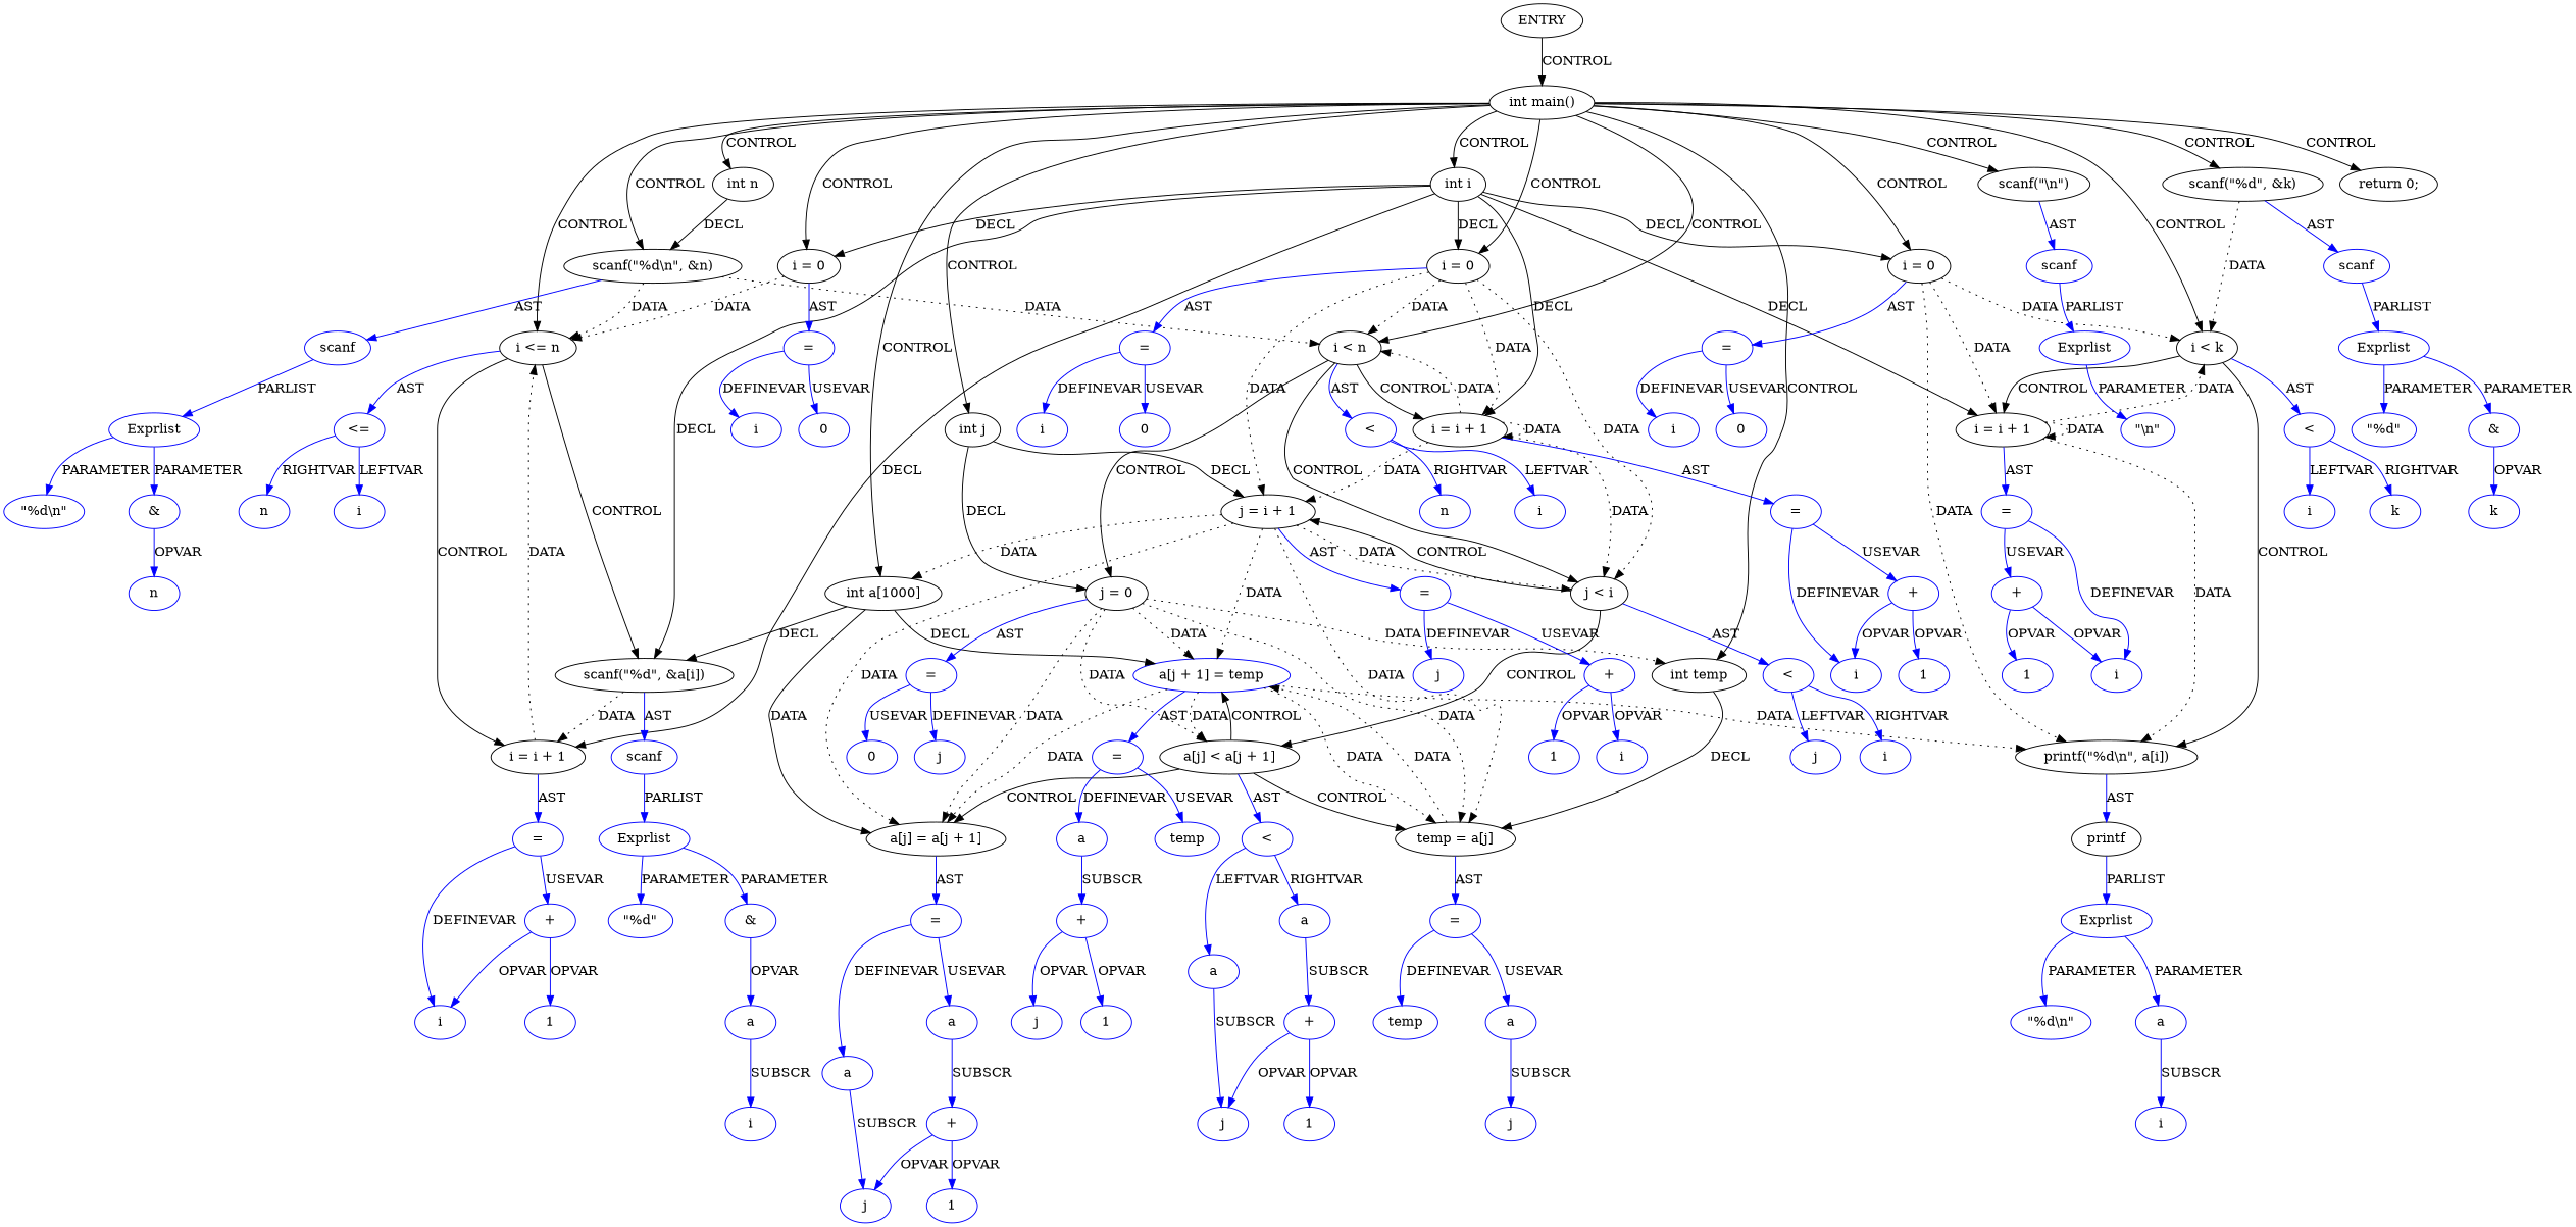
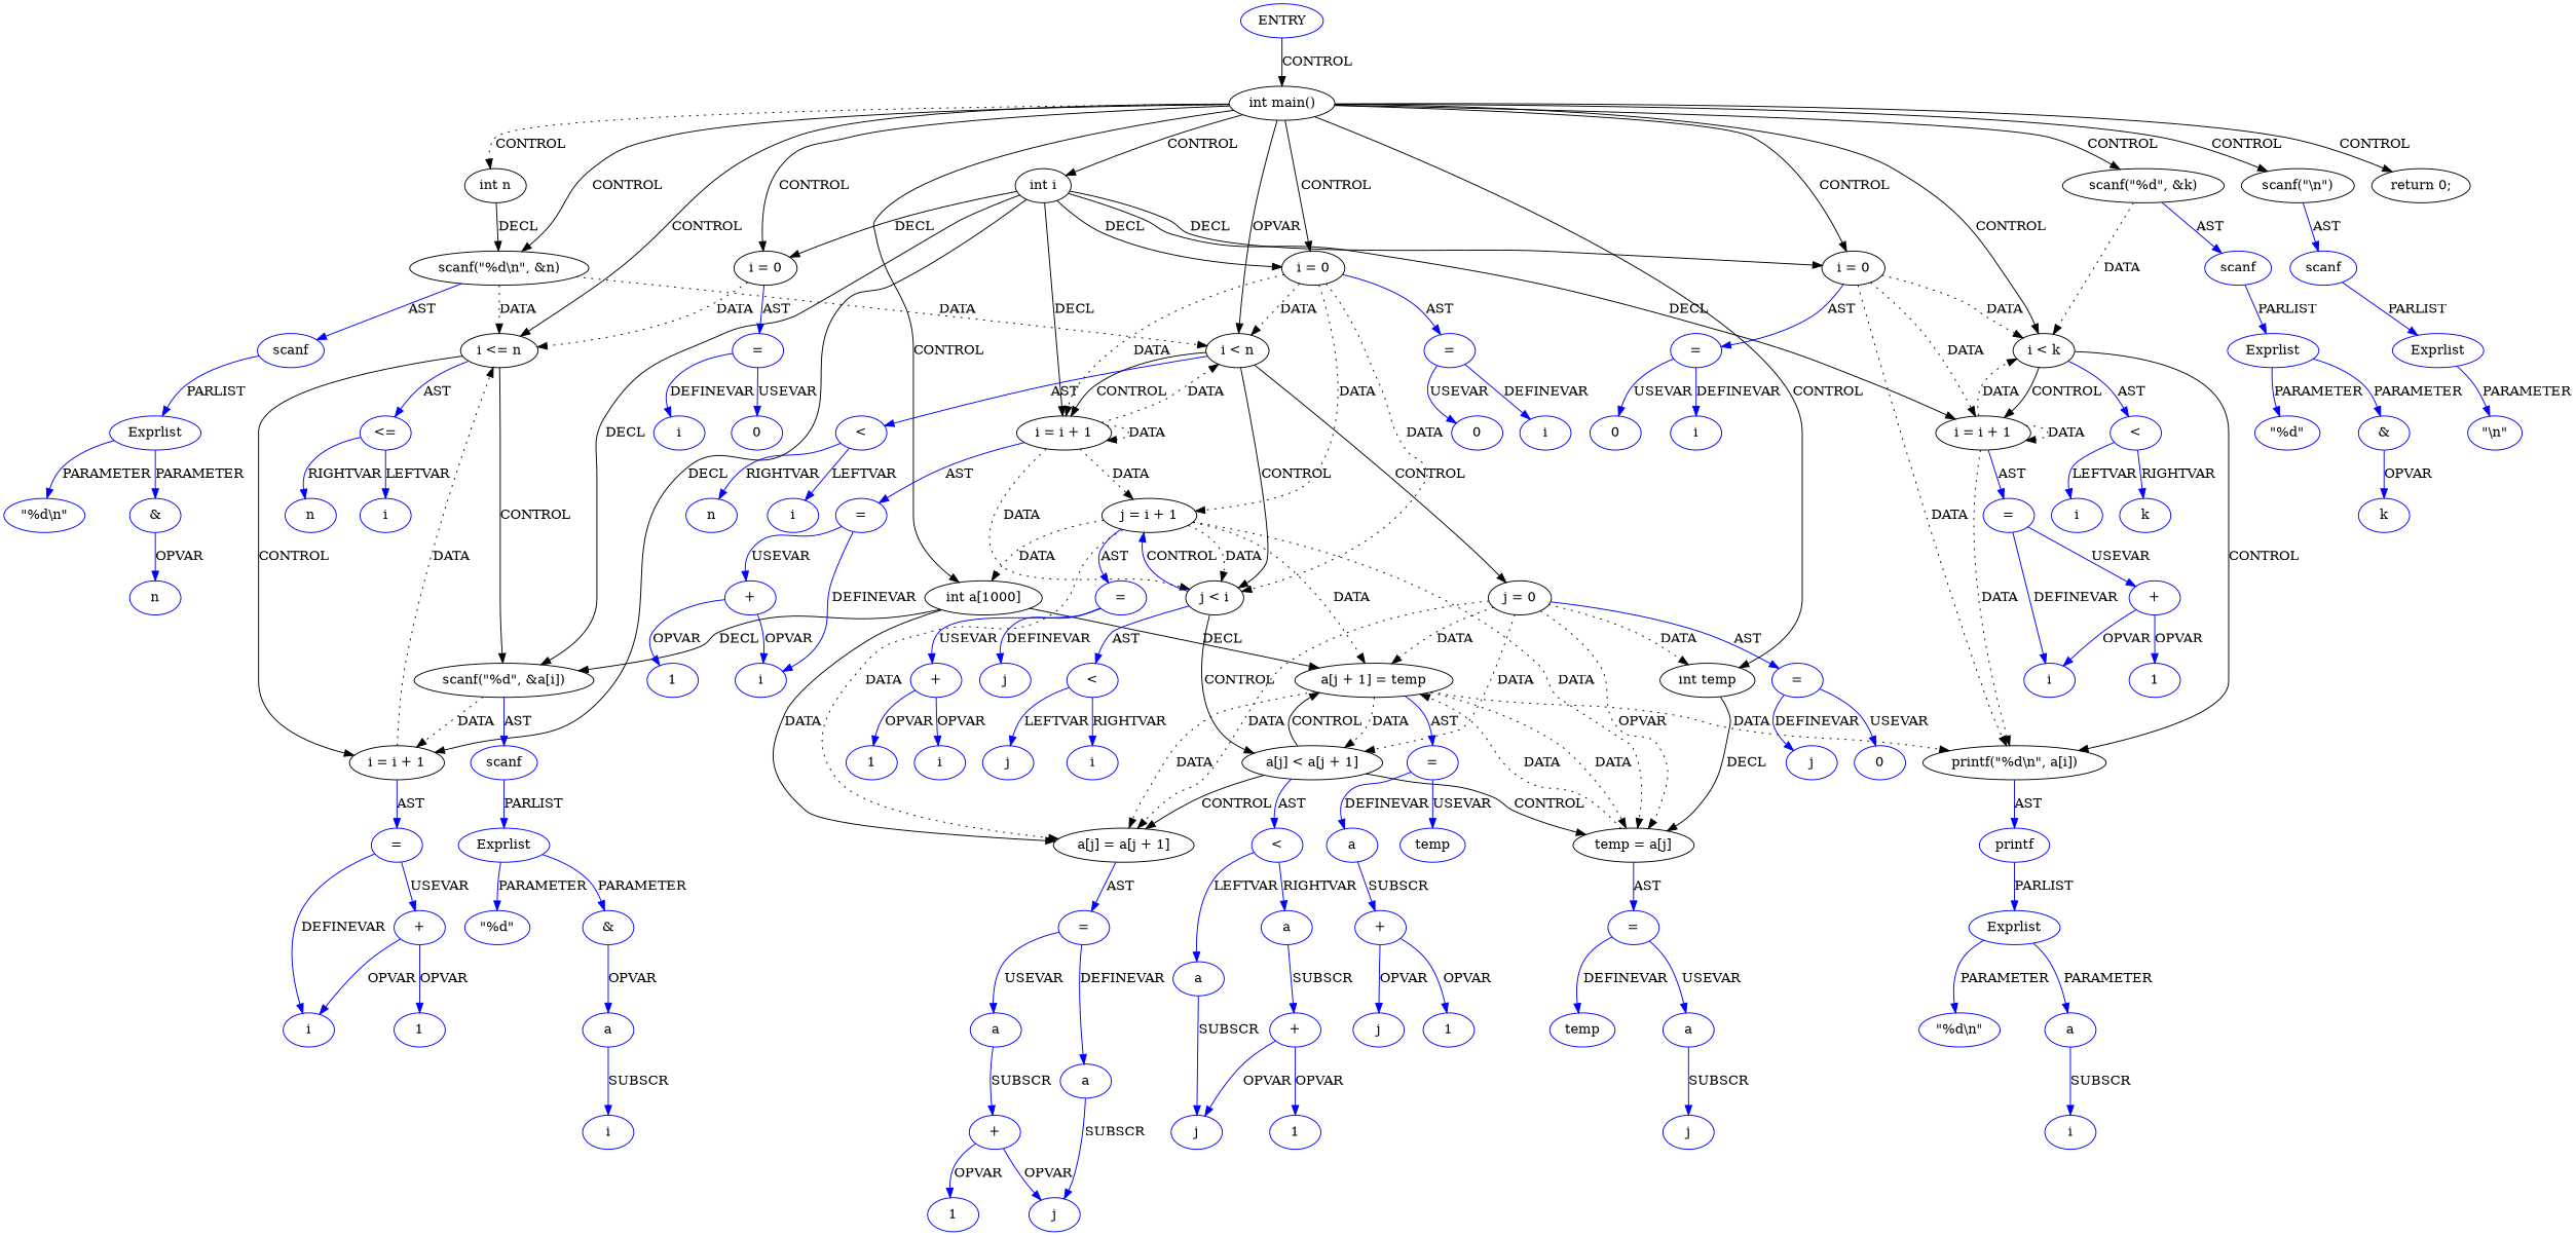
  digraph {
    node [coord=12 type=VAR color=blue]
    edge [color=blue]
-   n1 [coord=-1 label=ENTRY type=ENTRY color=""]
+   n1 [coord=-1 label=ENTRY type=ENTRY]
    n2 [coord=3 label="int main()" type=CONTROL color=""]
    n3 [coord=4 label="int n" type=DECL varname=n vartype=int color=""]
    n4 [coord=4 label="int i" type=DECL varname=i vartype=int color=""]
-   n5 [coord=4 label="int j" type=DECL varname=j vartype=int color=""]
    n6 [coord=4 label="int temp" type=DECL varname=temp vartype=int color=""]
    n7 [coord=5 label="int a[1000]" type=DECL varname=a vartype="int[]" color=""]
    n8 [coord=6 label="scanf(\"%d\\n\", &n)" type=CALL color=""]
    n9 [coord=7 label="i = 0" type=ASSIGN color=""]
    n10 [coord=7 label="i <= n" type=CONTROL color=""]
    n11 [coord=9 label="scanf(\"\\n\")" type=CALL color=""]
    n12 [coord=10 label="scanf(\"%d\", &k)" type=CALL color=""]
    n13 [coord=11 label="i = 0" type=ASSIGN color=""]
    n14 [coord=11 label="i < n" type=CONTROL color=""]
    n15 [coord=18 label="i = 0" type=ASSIGN color=""]
    n16 [coord=18 label="i < k" type=CONTROL color=""]
    n17 [coord=20 label="return 0;" type=RETURN color=""]
    n18 [coord=8 label="scanf(\"%d\", &a[i])" type=CALL color=""]
    n19 [coord=7 label="i = i + 1" type=ASSIGN color=""]
    n20 [coord=11 label="i = i + 1" type=ASSIGN color=""]
    n21 [coord=18 label="i = i + 1" type=ASSIGN color=""]
    n22 [label="j = 0" type=ASSIGN color=""]
    n23 [label="j = i + 1" type=ASSIGN color=""]
    n24 [coord=14 label="temp = a[j]" type=ASSIGN color=""]
    n25 [coord=15 label="a[j] = a[j + 1]" type=ASSIGN color=""]
-   n26 [coord=16 label="a[j + 1] = temp" type=ASSIGN]
+   n26 [coord=16 label="a[j + 1] = temp" type=ASSIGN color=""]
    n27 [coord=6 label=scanf type=FUNCNAME]
    n28 [coord=7 label="=" type=ASSIGNOP]
    n29 [coord=7 label="<=" type=OP]
    n30 [coord=9 label=scanf type=FUNCNAME]
    n31 [coord=10 label=scanf type=FUNCNAME]
    n32 [coord=11 label="=" type=ASSIGNOP]
    n33 [label="j < i" type=CONTROL color=""]
    n34 [coord=11 label="<" type=OP]
    n35 [coord=19 label="printf(\"%d\\n\", a[i])" type=CALL color=""]
    n36 [coord=18 label="=" type=ASSIGNOP]
    n37 [coord=18 label="<" type=OP]
    n38 [coord=8 label=scanf type=FUNCNAME]
    n39 [coord=7 label="=" type=ASSIGNOP]
    n40 [coord=11 label="=" type=ASSIGNOP]
    n41 [coord=18 label="=" type=ASSIGNOP]
    n42 [label="=" type=ASSIGNOP]
    n43 [coord=13 label="a[j] < a[j + 1]" type=CONTROL color=""]
    n44 [label="=" type=ASSIGNOP]
    n45 [coord=14 label="=" type=ASSIGNOP]
    n46 [coord=15 label="=" type=ASSIGNOP]
    n47 [coord=16 label="=" type=ASSIGNOP]
    n48 [coord=6 label=Exprlist type=EXPRS]
    n49 [coord=6 label="\"%d\\n\"" type=CONST]
    n50 [coord=6 label="&" type=OP]
    n51 [coord=6 label=n]
    n52 [coord=7 label=i]
    n53 [coord=7 label=0 type=CONST]
    n54 [coord=7 label=i]
    n55 [coord=7 label=n]
    n56 [coord=8 label=Exprlist type=EXPRS]
    n57 [coord=8 label="\"%d\"" type=CONST]
    n58 [coord=8 label="&" type=OP]
    n59 [coord=8 label=a type=ARRVAR]
    n60 [coord=8 label=i]
    n61 [coord=7 label=i]
    n62 [coord=7 label="+" type=OP]
    n63 [coord=7 label=1 type=CONST]
    n64 [coord=9 label=Exprlist type=EXPRS]
    n65 [coord=9 label="\"\\n\"" type=CONST]
    n66 [coord=10 label=Exprlist type=EXPRS]
    n67 [coord=10 label="\"%d\"" type=CONST]
    n68 [coord=10 label="&" type=OP]
    n69 [coord=10 label=k]
    n70 [coord=11 label=i]
    n71 [coord=11 label=0 type=CONST]
    n72 [label="<" type=OP]
    n73 [coord=11 label=i]
    n74 [coord=11 label=n]
    n75 [label=j]
    n76 [label=0 type=CONST]
    n77 [coord=13 label="<" type=OP]
    n78 [label=j]
    n79 [label=i]
    n80 [coord=13 label=a type=ARRVAR]
    n81 [coord=13 label=a type=ARRVAR]
    n82 [coord=14 label=temp]
    n83 [coord=14 label=a type=ARRVAR]
    n84 [coord=14 label=j]
    n85 [coord=15 label=a type=ARRVAR]
    n86 [coord=15 label=a type=ARRVAR]
    n87 [coord=15 label=j]
    n88 [coord=15 label="+" type=OP]
    n89 [coord=15 label=1 type=CONST]
    n90 [coord=16 label=a type=ARRVAR]
    n91 [coord=16 label=temp]
-   n92 [color=black coord=19 label=printf type=FUNCNAME]
+   n92 [coord=19 label=printf type=FUNCNAME]
    n93 [coord=16 label="+" type=OP]
    n94 [coord=16 label=j]
    n95 [coord=16 label=1 type=CONST]
    n96 [coord=13 label=j]
    n97 [coord=13 label="+" type=OP]
    n98 [coord=13 label=1 type=CONST]
    n99 [label=j]
    n100 [label="+" type=OP]
    n101 [label=i]
    n102 [label=1 type=CONST]
    n103 [coord=11 label=i]
    n104 [coord=11 label="+" type=OP]
    n105 [coord=11 label=1 type=CONST]
    n106 [coord=18 label=i]
    n107 [coord=18 label=0 type=CONST]
    n108 [coord=18 label=i]
    n109 [coord=18 label=k]
    n110 [coord=19 label=Exprlist type=EXPRS]
    n111 [coord=19 label="\"%d\\n\"" type=CONST]
    n112 [coord=19 label=a type=ARRVAR]
    n113 [coord=19 label=i]
    n114 [coord=18 label=i]
    n115 [coord=18 label="+" type=OP]
    n116 [coord=18 label=1 type=CONST]
    n1 -> n2 [label=CONTROL color=""]
-   n2 -> n3 [label=CONTROL color=""]
+   n2 -> n3 [label=CONTROL style=dotted color=""]
    n2 -> n4 [label=CONTROL color=""]
-   n2 -> n5 [label=CONTROL color=""]
    n2 -> n6 [label=CONTROL color=""]
    n2 -> n7 [label=CONTROL color=""]
    n2 -> n8 [label=CONTROL color=""]
    n2 -> n9 [label=CONTROL color=""]
    n2 -> n10 [label=CONTROL color=""]
    n2 -> n11 [label=CONTROL color=""]
    n2 -> n12 [label=CONTROL color=""]
    n2 -> n13 [label=CONTROL color=""]
-   n2 -> n14 [label=CONTROL color=""]
+   n2 -> n14 [label=OPVAR color=""]
    n2 -> n15 [label=CONTROL color=""]
    n2 -> n16 [label=CONTROL color=""]
    n2 -> n17 [label=CONTROL color=""]
    n3 -> n8 [label=DECL color=""]
    n4 -> n9 [label=DECL color=""]
    n4 -> n13 [label=DECL color=""]
    n4 -> n15 [label=DECL color=""]
    n4 -> n18 [label=DECL color=""]
    n4 -> n19 [label=DECL color=""]
    n4 -> n20 [label=DECL color=""]
    n4 -> n21 [label=DECL color=""]
-   n5 -> n22 [label=DECL color=""]
-   n5 -> n23 [label=DECL color=""]
    n6 -> n24 [label=DECL color=""]
    n7 -> n18 [label=DECL color=""]
    n7 -> n25 [label=DATA color=""]
    n7 -> n26 [label=DECL color=""]
    n8 -> n10 [label=DATA style=dotted color=""]
    n8 -> n14 [label=DATA style=dotted color=""]
    n8 -> n27 [label=AST]
    n9 -> n10 [label=DATA style=dotted color=""]
    n9 -> n28 [label=AST]
    n10 -> n18 [label=CONTROL color=""]
    n10 -> n19 [label=CONTROL color=""]
    n10 -> n29 [label=AST]
    n11 -> n30 [label=AST]
    n12 -> n16 [label=DATA style=dotted color=""]
    n12 -> n31 [label=AST]
    n13 -> n14 [label=DATA style=dotted color=""]
    n13 -> n20 [label=DATA style=dotted color=""]
    n13 -> n23 [label=DATA style=dotted color=""]
    n13 -> n32 [label=AST]
    n13 -> n33 [label=DATA style=dotted color=""]
    n14 -> n20 [label=CONTROL color=""]
    n14 -> n22 [label=CONTROL color=""]
    n14 -> n33 [label=CONTROL color=""]
    n14 -> n34 [label=AST]
    n15 -> n16 [label=DATA style=dotted color=""]
    n15 -> n21 [label=DATA style=dotted color=""]
    n15 -> n35 [label=DATA style=dotted color=""]
    n15 -> n36 [label=AST]
    n16 -> n21 [label=CONTROL color=""]
    n16 -> n35 [label=CONTROL color=""]
    n16 -> n37 [label=AST]
    n18 -> n19 [label=DATA style=dotted color=""]
    n18 -> n38 [label=AST]
    n19 -> n10 [label=DATA style=dotted color=""]
    n19 -> n39 [label=AST]
    n20 -> n14 [label=DATA style=dotted color=""]
    n20 -> n20 [label=DATA style=dotted color=""]
    n20 -> n23 [label=DATA style=dotted color=""]
    n20 -> n33 [label=DATA style=dotted color=""]
    n20 -> n40 [label=AST]
    n21 -> n16 [label=DATA style=dotted color=""]
    n21 -> n21 [label=DATA style=dotted color=""]
    n21 -> n35 [label=DATA style=dotted color=""]
    n21 -> n41 [label=AST]
    n22 -> n6 [label=DATA style=dotted color=""]
-   n22 -> n24 [label=DATA style=dotted color=""]
+   n22 -> n24 [label=OPVAR style=dotted color=""]
    n22 -> n25 [label=DATA style=dotted color=""]
    n22 -> n26 [label=DATA style=dotted color=""]
    n22 -> n42 [label=AST]
    n22 -> n43 [label=DATA style=dotted color=""]
    n23 -> n7 [label=DATA style=dotted color=""]
    n23 -> n24 [label=DATA style=dotted color=""]
    n23 -> n25 [label=DATA style=dotted color=""]
    n23 -> n26 [label=DATA style=dotted color=""]
    n23 -> n33 [label=DATA style=dotted color=""]
    n23 -> n44 [label=AST]
    n24 -> n26 [label=DATA style=dotted color=""]
    n24 -> n45 [label=AST]
    n25 -> n46 [label=AST]
    n26 -> n24 [label=DATA style=dotted color=""]
    n26 -> n25 [label=DATA style=dotted color=""]
    n26 -> n35 [label=DATA style=dotted color=""]
    n26 -> n43 [label=DATA style=dotted color=""]
    n26 -> n47 [label=AST]
    n27 -> n48 [label=PARLIST]
    n28 -> n52 [label=DEFINEVAR]
    n28 -> n53 [label=USEVAR]
    n29 -> n54 [label=LEFTVAR]
    n29 -> n55 [label=RIGHTVAR]
    n30 -> n64 [label=PARLIST]
    n31 -> n66 [label=PARLIST]
    n32 -> n70 [label=DEFINEVAR]
    n32 -> n71 [label=USEVAR]
-   n33 -> n23 [label=CONTROL color=""]
+   n33 -> n23 [label=CONTROL]
    n33 -> n43 [label=CONTROL color=""]
    n33 -> n72 [label=AST]
    n34 -> n73 [label=LEFTVAR]
    n34 -> n74 [label=RIGHTVAR]
    n35 -> n92 [label=AST]
    n36 -> n106 [label=DEFINEVAR]
    n36 -> n107 [label=USEVAR]
    n37 -> n108 [label=LEFTVAR]
    n37 -> n109 [label=RIGHTVAR]
    n38 -> n56 [label=PARLIST]
    n39 -> n61 [label=DEFINEVAR]
    n39 -> n62 [label=USEVAR]
    n40 -> n103 [label=DEFINEVAR]
    n40 -> n104 [label=USEVAR]
    n41 -> n114 [label=DEFINEVAR]
    n41 -> n115 [label=USEVAR]
    n42 -> n75 [label=DEFINEVAR]
    n42 -> n76 [label=USEVAR]
    n43 -> n24 [label=CONTROL color=""]
    n43 -> n25 [label=CONTROL color=""]
    n43 -> n26 [label=CONTROL color=""]
    n43 -> n77 [label=AST]
    n44 -> n99 [label=DEFINEVAR]
    n44 -> n100 [label=USEVAR]
    n45 -> n82 [label=DEFINEVAR]
    n45 -> n83 [label=USEVAR]
    n46 -> n85 [label=DEFINEVAR]
    n46 -> n86 [label=USEVAR]
    n47 -> n90 [label=DEFINEVAR]
    n47 -> n91 [label=USEVAR]
    n48 -> n49 [label=PARAMETER]
    n48 -> n50 [label=PARAMETER]
    n50 -> n51 [label=OPVAR]
    n56 -> n57 [label=PARAMETER]
    n56 -> n58 [label=PARAMETER]
    n58 -> n59 [label=OPVAR]
    n59 -> n60 [label=SUBSCR]
    n62 -> n61 [label=OPVAR]
    n62 -> n63 [label=OPVAR]
    n64 -> n65 [label=PARAMETER]
    n66 -> n67 [label=PARAMETER]
    n66 -> n68 [label=PARAMETER]
    n68 -> n69 [label=OPVAR]
    n72 -> n78 [label=LEFTVAR]
    n72 -> n79 [label=RIGHTVAR]
    n77 -> n80 [label=LEFTVAR]
    n77 -> n81 [label=RIGHTVAR]
    n80 -> n96 [label=SUBSCR]
    n81 -> n97 [label=SUBSCR]
    n83 -> n84 [label=SUBSCR]
    n85 -> n87 [label=SUBSCR]
    n86 -> n88 [label=SUBSCR]
    n88 -> n87 [label=OPVAR]
    n88 -> n89 [label=OPVAR]
    n90 -> n93 [label=SUBSCR]
    n92 -> n110 [label=PARLIST]
    n93 -> n94 [label=OPVAR]
    n93 -> n95 [label=OPVAR]
    n97 -> n96 [label=OPVAR]
    n97 -> n98 [label=OPVAR]
    n100 -> n101 [label=OPVAR]
    n100 -> n102 [label=OPVAR]
    n104 -> n103 [label=OPVAR]
    n104 -> n105 [label=OPVAR]
    n110 -> n111 [label=PARAMETER]
    n110 -> n112 [label=PARAMETER]
    n112 -> n113 [label=SUBSCR]
    n115 -> n114 [label=OPVAR]
    n115 -> n116 [label=OPVAR]
  }
